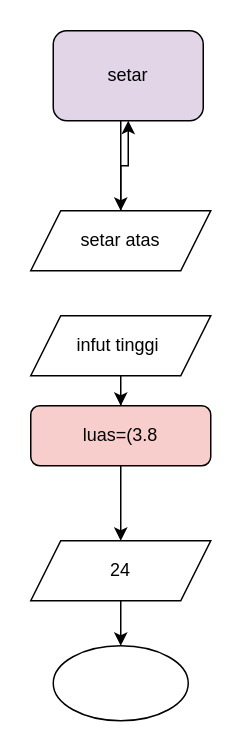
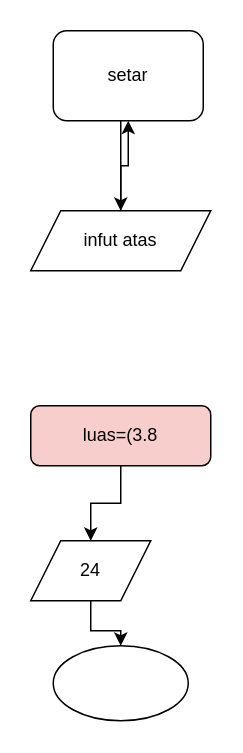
  <mxCell id="0" />
  <mxCell id="1" parent="0" />
  <mxCell id="2" style="edgeStyle=orthogonalEdgeStyle;rounded=0;orthogonalLoop=1;jettySize=auto;html=1;" edge="1" parent="1"><mxGeometry relative="1" as="geometry"><mxPoint x="80" y="140" as="targetPoint" /><mxPoint x="80" y="80" as="sourcePoint" /></mxGeometry></mxCell>
  <mxCell id="3" style="edgeStyle=orthogonalEdgeStyle;rounded=0;orthogonalLoop=1;jettySize=auto;html=1;" edge="1" parent="1" source="4" target="9"><mxGeometry relative="1" as="geometry"><mxPoint x="80" y="240" as="targetPoint" /></mxGeometry></mxCell>
- <mxCell id="4" value="setar atas" style="shape=parallelogram;perimeter=parallelogramPerimeter;whiteSpace=wrap;html=1;fixedSize=1;" vertex="1" parent="1"><mxGeometry x="20" y="140" width="120" height="40" as="geometry" /></mxCell>
- <mxCell id="5" style="edgeStyle=orthogonalEdgeStyle;rounded=0;orthogonalLoop=1;jettySize=auto;html=1;" edge="1" parent="1" source="6" target="8"><mxGeometry relative="1" as="geometry"><mxPoint x="80" y="300" as="targetPoint" /></mxGeometry></mxCell>
- <mxCell id="6" value="infut tinggi&amp;nbsp;" style="shape=parallelogram;perimeter=parallelogramPerimeter;whiteSpace=wrap;html=1;fixedSize=1;" vertex="1" parent="1"><mxGeometry x="20" y="210" width="120" height="40" as="geometry" /></mxCell>
+ <mxCell id="4" value="infut atas" style="shape=parallelogram;perimeter=parallelogramPerimeter;whiteSpace=wrap;html=1;fixedSize=1;" vertex="1" parent="1"><mxGeometry x="20" y="140" width="120" height="40" as="geometry" /></mxCell>
  <mxCell id="7" style="edgeStyle=orthogonalEdgeStyle;rounded=0;orthogonalLoop=1;jettySize=auto;html=1;entryX=0.5;entryY=0;entryDx=0;entryDy=0;" edge="1" parent="1" source="8" target="11"><mxGeometry relative="1" as="geometry" /></mxCell>
  <mxCell id="8" value="luas=(3.8" style="rounded=1;whiteSpace=wrap;html=1;fillColor=#f8cecc;" vertex="1" parent="1"><mxGeometry x="20" y="270" width="120" height="40" as="geometry" /></mxCell>
- <mxCell id="9" value="setar" style="rounded=1;whiteSpace=wrap;html=1;fillColor=#e1d5e7;" vertex="1" parent="1"><mxGeometry x="35" y="20" width="100" height="60" as="geometry" /></mxCell>
+ <mxCell id="9" value="setar" style="rounded=1;whiteSpace=wrap;html=1;" vertex="1" parent="1"><mxGeometry x="35" y="20" width="100" height="60" as="geometry" /></mxCell>
  <mxCell id="10" style="edgeStyle=orthogonalEdgeStyle;rounded=0;orthogonalLoop=1;jettySize=auto;html=1;" edge="1" parent="1" source="11" target="13"><mxGeometry relative="1" as="geometry"><mxPoint x="80" y="450" as="targetPoint" /></mxGeometry></mxCell>
- <mxCell id="11" value="24" style="shape=parallelogram;perimeter=parallelogramPerimeter;whiteSpace=wrap;html=1;fixedSize=1;" vertex="1" parent="1"><mxGeometry x="20" y="360" width="120" height="40" as="geometry" /></mxCell>
+ <mxCell id="11" value="24" style="shape=parallelogram;perimeter=parallelogramPerimeter;whiteSpace=wrap;html=1;fixedSize=1;" vertex="1" parent="1"><mxGeometry x="20" y="360" width="80" height="40" as="geometry" /></mxCell>
  <mxCell id="12" style="edgeStyle=orthogonalEdgeStyle;rounded=0;orthogonalLoop=1;jettySize=auto;html=1;exitX=0.5;exitY=1;exitDx=0;exitDy=0;" edge="1" parent="1" source="11" target="11"><mxGeometry relative="1" as="geometry" /></mxCell>
  <mxCell id="13" value="" style="ellipse;whiteSpace=wrap;html=1;" vertex="1" parent="1"><mxGeometry x="35" y="430" width="90" height="50" as="geometry" /></mxCell>
